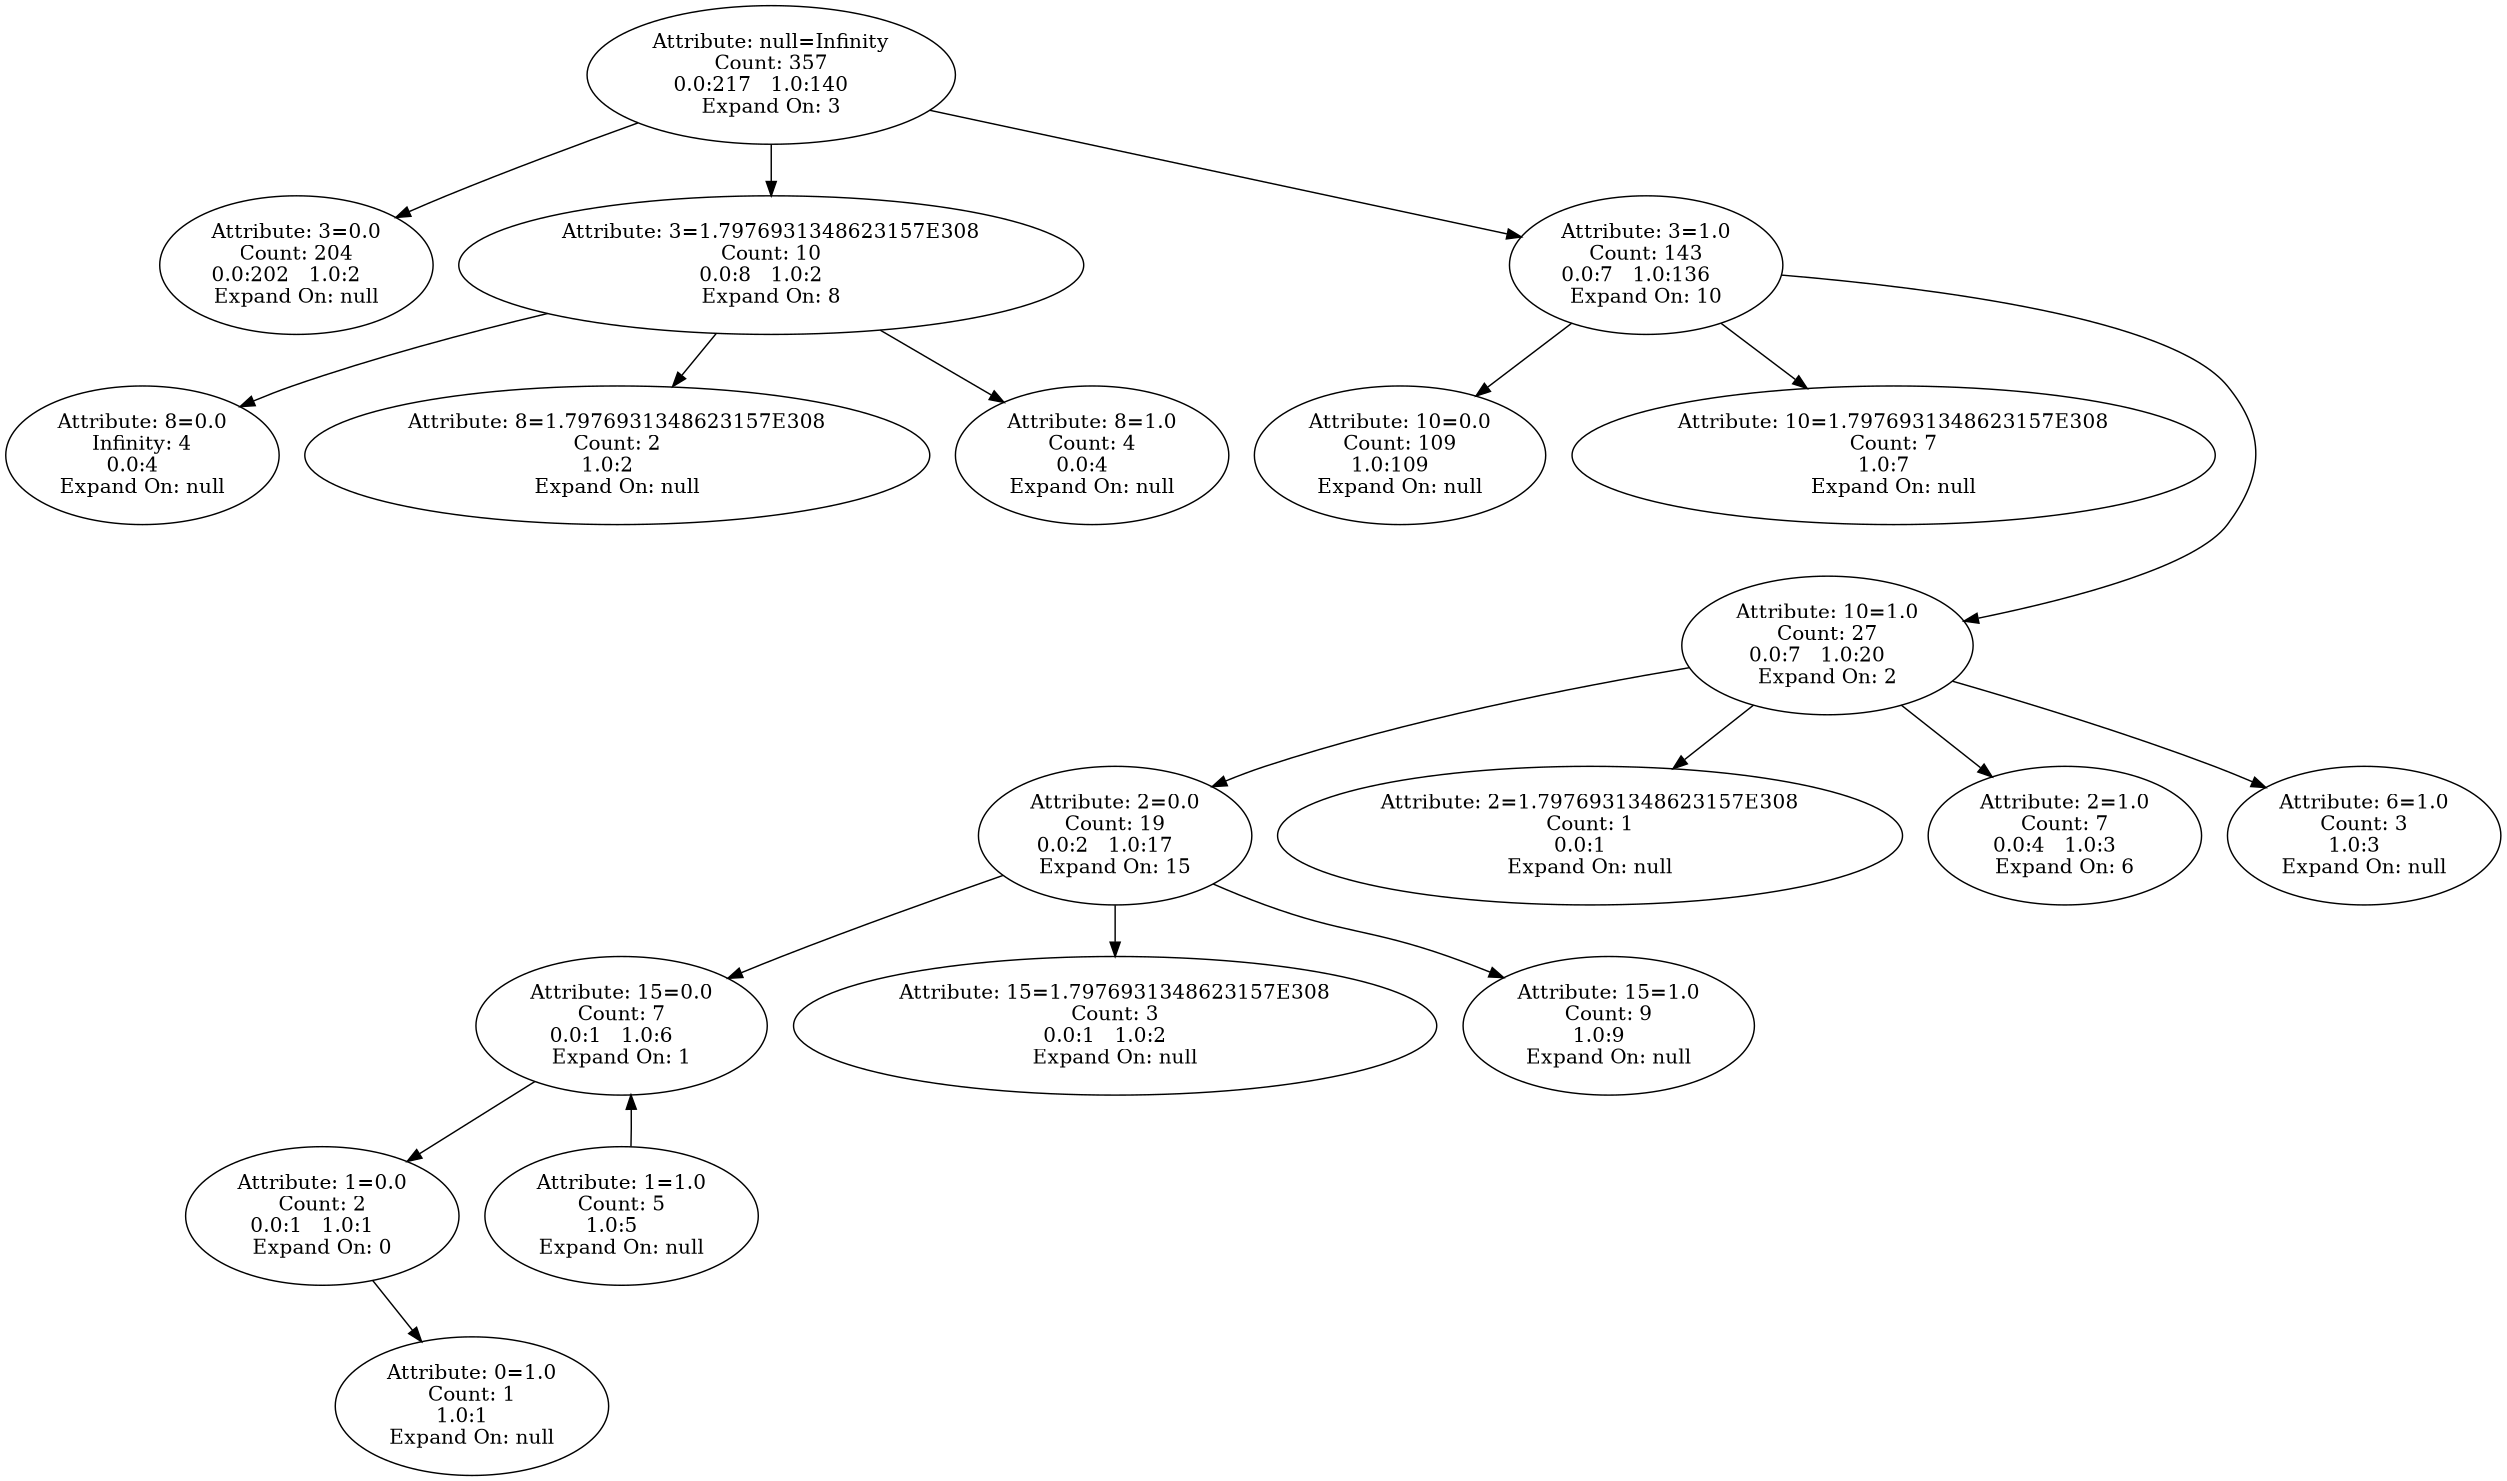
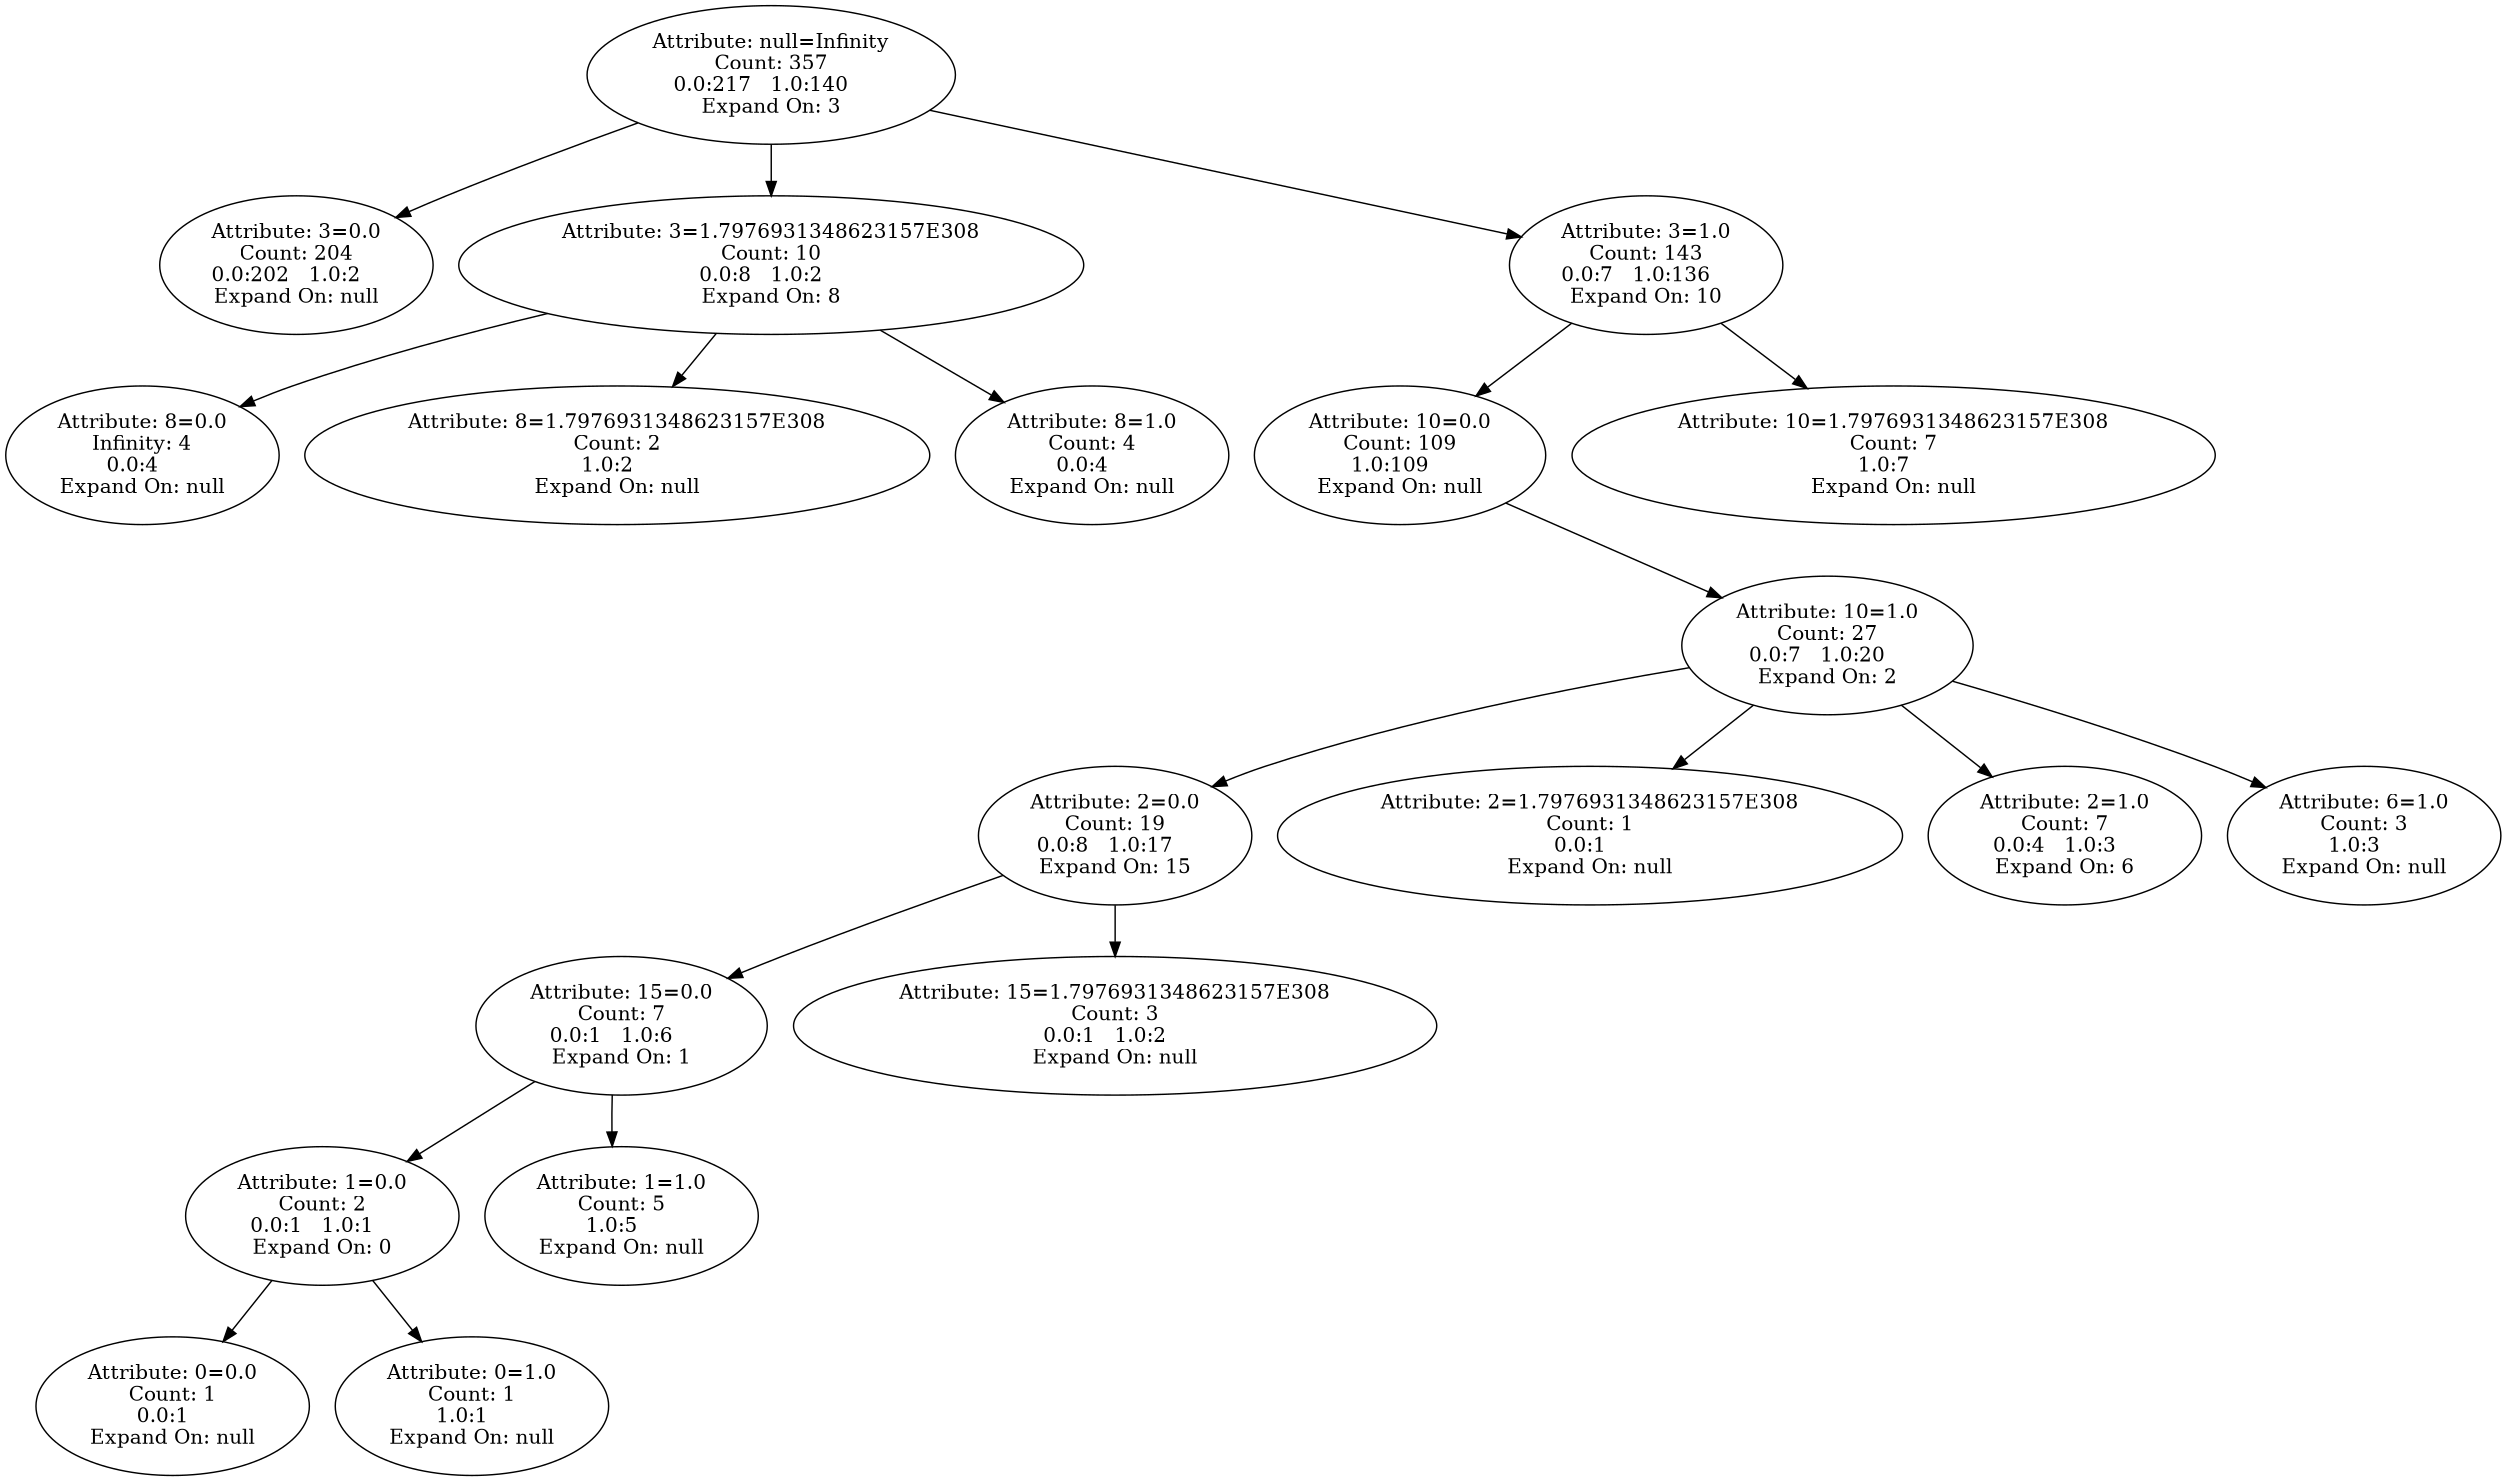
  digraph {
    n1 [label="Attribute: null=Infinity\nCount: 357\n0.0:217   1.0:140   \nExpand On: 3"]
    n2 [label="Attribute: 3=0.0\nCount: 204\n0.0:202   1.0:2   \nExpand On: null"]
    n3 [label="Attribute: 3=1.7976931348623157E308\nCount: 10\n0.0:8   1.0:2   \nExpand On: 8"]
    n4 [label="Attribute: 3=1.0\nCount: 143\n0.0:7   1.0:136   \nExpand On: 10"]
    n5 [label="Attribute: 8=0.0\nInfinity: 4\n0.0:4   \nExpand On: null"]
    n6 [label="Attribute: 8=1.7976931348623157E308\nCount: 2\n1.0:2   \nExpand On: null"]
    n7 [label="Attribute: 8=1.0\nCount: 4\n0.0:4   \nExpand On: null"]
    n8 [label="Attribute: 10=0.0\nCount: 109\n1.0:109   \nExpand On: null"]
    n9 [label="Attribute: 10=1.7976931348623157E308\nCount: 7\n1.0:7   \nExpand On: null"]
    n10 [label="Attribute: 10=1.0\nCount: 27\n0.0:7   1.0:20   \nExpand On: 2"]
-   n11 [label="Attribute: 2=0.0\nCount: 19\n0.0:2   1.0:17   \nExpand On: 15"]
+   n11 [label="Attribute: 2=0.0\nCount: 19\n0.0:8   1.0:17   \nExpand On: 15"]
    n12 [label="Attribute: 2=1.7976931348623157E308\nCount: 1\n0.0:1   \nExpand On: null"]
    n13 [label="Attribute: 2=1.0\nCount: 7\n0.0:4   1.0:3   \nExpand On: 6"]
    n14 [label="Attribute: 6=1.0\nCount: 3\n1.0:3   \nExpand On: null"]
    n15 [label="Attribute: 15=0.0\nCount: 7\n0.0:1   1.0:6   \nExpand On: 1"]
    n16 [label="Attribute: 15=1.7976931348623157E308\nCount: 3\n0.0:1   1.0:2   \nExpand On: null"]
-   n17 [label="Attribute: 15=1.0\nCount: 9\n1.0:9   \nExpand On: null"]
    n18 [label="Attribute: 1=0.0\nCount: 2\n0.0:1   1.0:1   \nExpand On: 0"]
    n19 [label="Attribute: 1=1.0\nCount: 5\n1.0:5   \nExpand On: null"]
+   n20 [label="Attribute: 0=0.0\nCount: 1\n0.0:1   \nExpand On: null"]
    n21 [label="Attribute: 0=1.0\nCount: 1\n1.0:1   \nExpand On: null"]
    n1 -> n2
    n1 -> n3
    n1 -> n4
    n3 -> n5
    n3 -> n6
    n3 -> n7
    n4 -> n8
    n4 -> n9
-   n4 -> n10
+   n8 -> n10
    n10 -> n11
    n10 -> n12
    n10 -> n13
    n10 -> n14
    n11 -> n15
    n11 -> n16
-   n11 -> n17
    n15 -> n18
-   n19 -> n15
+   n15 -> n19
+   n18 -> n20
    n18 -> n21
  }
